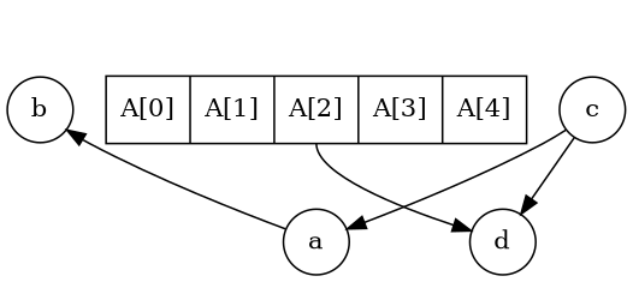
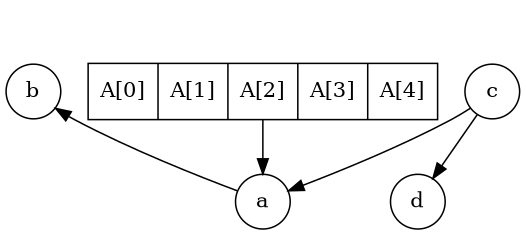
  digraph {
    node [shape=circle]
    n1 [label=b]
    n2 [label=c]
    n3 [label=a]
    n4 [label=d]
    n5 [label="<a0>A[0]|<a1>A[1]|<a2>A[2]|<a3>A[3]|<a4>A[4]" shape=record]
    subgraph sub_1 {
      rank=same
      n1
      n2
    }
    n1 -> n2 [style=invis]
    n2 -> n3
    n2 -> n4
    n3 -> n1
-   n5 -> n4 [tailport=a2]
+   n5 -> n3 [tailport=a2]
  }
